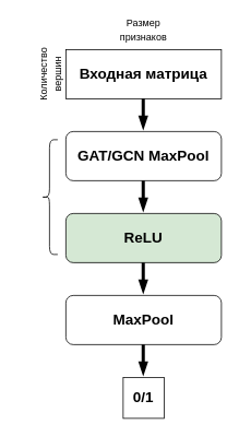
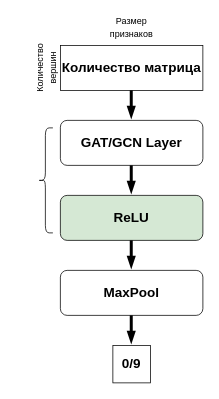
  <mxCell id="0" />
  <mxCell id="1" parent="0" />
- <mxCell id="2" value="&lt;font style=&quot;font-size: 18px;&quot;&gt;&lt;b&gt;Входная матрица&lt;/b&gt;&lt;/font&gt;" style="rounded=0;whiteSpace=wrap;html=1;" vertex="1" parent="1"><mxGeometry x="80" y="60" width="190" height="60" as="geometry" /></mxCell>
+ <mxCell id="2" value="&lt;font style=&quot;font-size: 18px;&quot;&gt;&lt;b&gt;Количество матрица&lt;/b&gt;&lt;/font&gt;" style="rounded=0;whiteSpace=wrap;html=1;" vertex="1" parent="1"><mxGeometry x="80" y="60" width="190" height="60" as="geometry" /></mxCell>
  <mxCell id="3" value="" style="endArrow=blockThin;html=1;rounded=0;endSize=6;strokeWidth=4;fillColor=#39434D;endFill=1;" edge="1" parent="1"><mxGeometry width="50" height="50" relative="1" as="geometry"><mxPoint x="174.5" y="120" as="sourcePoint" /><mxPoint x="174.5" y="157" as="targetPoint" /></mxGeometry></mxCell>
- <mxCell id="4" value="&lt;b&gt;GAT/GCN MaxPool&lt;/b&gt;" style="rounded=1;whiteSpace=wrap;html=1;fontSize=18;" vertex="1" parent="1"><mxGeometry x="80" y="160" width="190" height="60" as="geometry" /></mxCell>
+ <mxCell id="4" value="&lt;b&gt;GAT/GCN Layer&lt;/b&gt;" style="rounded=1;whiteSpace=wrap;html=1;fontSize=18;" vertex="1" parent="1"><mxGeometry x="80" y="160" width="190" height="60" as="geometry" /></mxCell>
  <mxCell id="5" value="" style="endArrow=blockThin;html=1;rounded=0;endSize=6;strokeWidth=4;fillColor=#39434D;endFill=1;" edge="1" parent="1"><mxGeometry width="50" height="50" relative="1" as="geometry"><mxPoint x="174.5" y="220" as="sourcePoint" /><mxPoint x="174.5" y="257" as="targetPoint" /></mxGeometry></mxCell>
  <mxCell id="6" value="&lt;b&gt;ReLU&lt;/b&gt;" style="rounded=1;whiteSpace=wrap;html=1;fontSize=18;fillColor=#d5e8d4;" vertex="1" parent="1"><mxGeometry x="80" y="260" width="190" height="60" as="geometry" /></mxCell>
  <mxCell id="7" value="" style="endArrow=blockThin;html=1;rounded=0;endSize=6;strokeWidth=4;fillColor=#39434D;endFill=1;" edge="1" parent="1"><mxGeometry width="50" height="50" relative="1" as="geometry"><mxPoint x="174.5" y="320" as="sourcePoint" /><mxPoint x="174.5" y="357" as="targetPoint" /></mxGeometry></mxCell>
  <mxCell id="8" value="&lt;b&gt;MaxPool&lt;br&gt;&lt;/b&gt;" style="rounded=1;whiteSpace=wrap;html=1;fontSize=18;" vertex="1" parent="1"><mxGeometry x="80" y="360" width="190" height="60" as="geometry" /></mxCell>
  <mxCell id="9" value="" style="endArrow=blockThin;html=1;rounded=0;endSize=6;strokeWidth=4;fillColor=#39434D;endFill=1;" edge="1" parent="1"><mxGeometry width="50" height="50" relative="1" as="geometry"><mxPoint x="174.5" y="420" as="sourcePoint" /><mxPoint x="174.5" y="457" as="targetPoint" /></mxGeometry></mxCell>
- <mxCell id="10" value="&lt;b&gt;0/1&lt;/b&gt;" style="rounded=0;whiteSpace=wrap;html=1;fontSize=18;" vertex="1" parent="1"><mxGeometry x="150" y="460" width="50" height="50" as="geometry" /></mxCell>
+ <mxCell id="10" value="&lt;b&gt;0/9&lt;/b&gt;" style="rounded=0;whiteSpace=wrap;html=1;fontSize=18;" vertex="1" parent="1"><mxGeometry x="150" y="460" width="50" height="50" as="geometry" /></mxCell>
  <mxCell id="11" value="" style="shape=curlyBracket;whiteSpace=wrap;html=1;rounded=1;fontSize=18;" vertex="1" parent="1"><mxGeometry x="50" y="170" width="20" height="140" as="geometry" /></mxCell>
  <mxCell id="12" value="&lt;font style=&quot;font-size: 12px;&quot;&gt;Количество&lt;br&gt;вершин&lt;/font&gt;" style="text;html=1;strokeColor=none;fillColor=none;align=center;verticalAlign=middle;whiteSpace=wrap;rounded=0;fontSize=14;rotation=-90;" vertex="1" parent="1"><mxGeometry x="20" y="75" width="80" height="30" as="geometry" /></mxCell>
  <mxCell id="13" value="&lt;span style=&quot;font-size: 12px;&quot;&gt;Размер признаков&lt;/span&gt;" style="text;html=1;strokeColor=none;fillColor=none;align=center;verticalAlign=middle;whiteSpace=wrap;rounded=0;fontSize=14;rotation=0;" vertex="1" parent="1"><mxGeometry x="135" y="20" width="80" height="30" as="geometry" /></mxCell>
